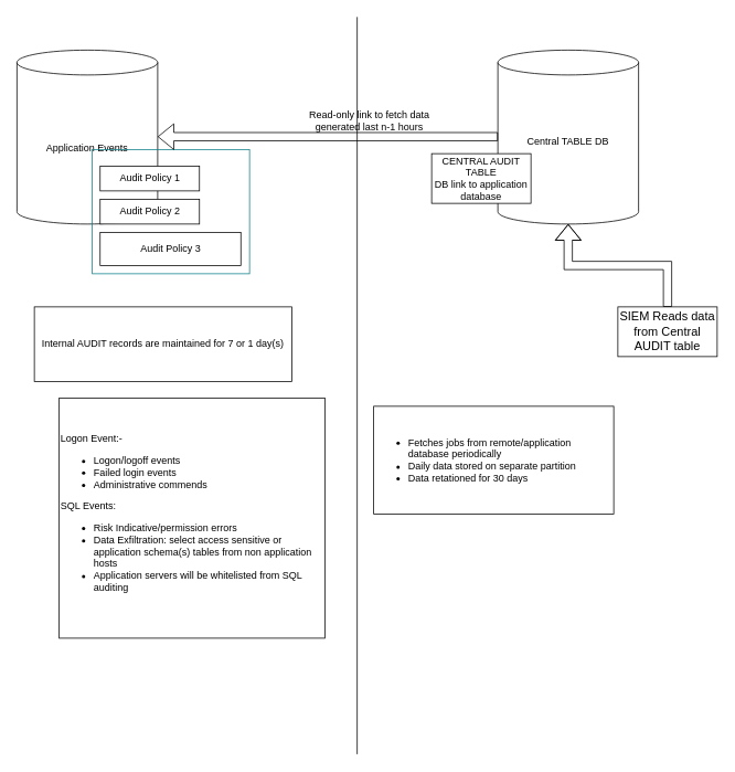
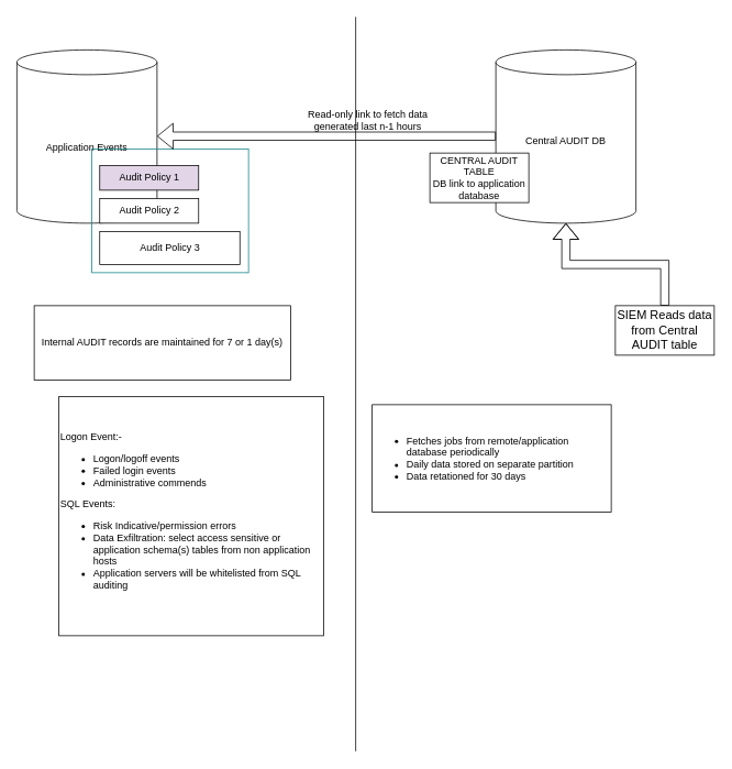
  <mxCell id="0" />
  <mxCell id="1" parent="0" />
  <mxCell id="2" value="Application Events" style="shape=cylinder3;whiteSpace=wrap;html=1;boundedLbl=1;backgroundOutline=1;size=15;" vertex="1" parent="1"><mxGeometry x="20" y="60" width="170" height="210" as="geometry" /></mxCell>
- <mxCell id="3" value="Audit Policy 1" style="rounded=0;whiteSpace=wrap;html=1;" vertex="1" parent="1"><mxGeometry x="120.5" y="200" width="120" height="30" as="geometry" /></mxCell>
+ <mxCell id="3" value="Audit Policy 1" style="rounded=0;whiteSpace=wrap;html=1;fillColor=#e1d5e7;" vertex="1" parent="1"><mxGeometry x="120.5" y="200" width="120" height="30" as="geometry" /></mxCell>
  <mxCell id="4" value="Audit Policy 2" style="rounded=0;whiteSpace=wrap;html=1;" vertex="1" parent="1"><mxGeometry x="120.5" y="240" width="120" height="30" as="geometry" /></mxCell>
  <mxCell id="5" value="Audit Policy 3" style="rounded=0;whiteSpace=wrap;html=1;" vertex="1" parent="1"><mxGeometry x="120.5" y="280" width="170" height="40" as="geometry" /></mxCell>
  <mxCell id="6" value="&lt;div style=&quot;&quot;&gt;&lt;div&gt;Logon Event:-&lt;/div&gt;&lt;ul&gt;&lt;li style=&quot;&quot;&gt;Logon/logoff events&lt;/li&gt;&lt;li style=&quot;&quot;&gt;Failed login events&lt;/li&gt;&lt;li style=&quot;&quot;&gt;Administrative commends&lt;/li&gt;&lt;/ul&gt;SQL Events:&lt;br&gt;&lt;ul&gt;&lt;li style=&quot;&quot;&gt;Risk Indicative/permission errors&lt;/li&gt;&lt;li style=&quot;&quot;&gt;Data Exfiltration: select access sensitive or application schema(s) tables from non application hosts&lt;/li&gt;&lt;li style=&quot;&quot;&gt;Application servers will be whitelisted from SQL auditing&lt;/li&gt;&lt;/ul&gt;&lt;/div&gt;" style="rounded=0;whiteSpace=wrap;html=1;align=left;strokeColor=default;gradientColor=none;" vertex="1" parent="1"><mxGeometry x="71" y="480" width="321" height="290" as="geometry" /></mxCell>
  <mxCell id="7" value="" style="rounded=0;whiteSpace=wrap;html=1;fillColor=none;strokeColor=#0e8088;" vertex="1" parent="1"><mxGeometry x="111" y="180" width="190" height="150" as="geometry" /></mxCell>
  <mxCell id="8" value="Internal AUDIT records are maintained for 7 or 1 day(s)" style="rounded=0;whiteSpace=wrap;html=1;" vertex="1" parent="1"><mxGeometry x="41" y="370" width="311" height="90" as="geometry" /></mxCell>
- <mxCell id="9" value="Central TABLE DB&lt;div&gt;&lt;br&gt;&lt;/div&gt;" style="shape=cylinder3;whiteSpace=wrap;html=1;boundedLbl=1;backgroundOutline=1;size=15;" vertex="1" parent="1"><mxGeometry x="601" y="60" width="170" height="210" as="geometry" /></mxCell>
+ <mxCell id="9" value="Central AUDIT DB&lt;div&gt;&lt;br&gt;&lt;/div&gt;" style="shape=cylinder3;whiteSpace=wrap;html=1;boundedLbl=1;backgroundOutline=1;size=15;" vertex="1" parent="1"><mxGeometry x="601" y="60" width="170" height="210" as="geometry" /></mxCell>
  <mxCell id="10" style="edgeStyle=orthogonalEdgeStyle;rounded=0;orthogonalLoop=1;jettySize=auto;html=1;entryX=1;entryY=0.5;entryDx=0;entryDy=0;entryPerimeter=0;shape=flexArrow;" edge="1" parent="1"><mxGeometry relative="1" as="geometry"><mxPoint x="601" y="164.5" as="sourcePoint" /><mxPoint x="190" y="164.5" as="targetPoint" /></mxGeometry></mxCell>
  <mxCell id="11" value="Read-only link to fetch data generated last n-1 hours" style="text;html=1;align=center;verticalAlign=middle;whiteSpace=wrap;rounded=0;" vertex="1" parent="1"><mxGeometry x="361" y="130" width="170" height="30" as="geometry" /></mxCell>
  <mxCell id="12" value="CENTRAL AUDIT TABLE&lt;div&gt;DB link to application database&lt;/div&gt;" style="rounded=0;whiteSpace=wrap;html=1;" vertex="1" parent="1"><mxGeometry x="521" y="185" width="120" height="60" as="geometry" /></mxCell>
  <mxCell id="13" value="&lt;ul&gt;&lt;li&gt;Fetches jobs from remote/application database periodically&lt;/li&gt;&lt;li&gt;Daily data stored on separate partition&lt;/li&gt;&lt;li&gt;Data retationed for 30 days&lt;/li&gt;&lt;/ul&gt;" style="text;html=1;align=left;verticalAlign=middle;whiteSpace=wrap;rounded=0;strokeColor=default;" vertex="1" parent="1"><mxGeometry x="451" y="490" width="290" height="130" as="geometry" /></mxCell>
  <mxCell id="14" value="&lt;span style=&quot;font-size:11.0pt;font-family:&amp;quot;Aptos&amp;quot;,sans-serif;&lt;br/&gt;mso-fareast-font-family:&amp;quot;Times New Roman&amp;quot;;mso-bidi-font-family:Aptos;&lt;br/&gt;mso-ansi-language:EN-US;mso-fareast-language:EN-US;mso-bidi-language:AR-SA&quot;&gt;SIEM Reads data from Central AUDIT table&lt;/span&gt;" style="rounded=0;whiteSpace=wrap;html=1;" vertex="1" parent="1"><mxGeometry x="746" y="370" width="120" height="60" as="geometry" /></mxCell>
  <mxCell id="15" style="edgeStyle=orthogonalEdgeStyle;rounded=0;orthogonalLoop=1;jettySize=auto;html=1;entryX=0.5;entryY=1;entryDx=0;entryDy=0;entryPerimeter=0;shape=flexArrow;" edge="1" parent="1" source="14" target="9"><mxGeometry relative="1" as="geometry" /></mxCell>
  <mxCell id="16" value="" style="endArrow=none;html=1;rounded=0;" edge="1" parent="1"><mxGeometry width="50" height="50" relative="1" as="geometry"><mxPoint x="431" y="910" as="sourcePoint" /><mxPoint x="431" y="20" as="targetPoint" /></mxGeometry></mxCell>
